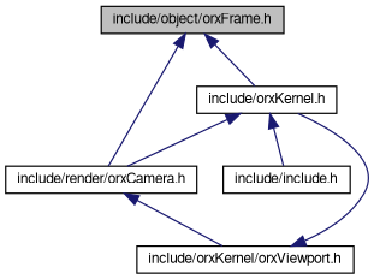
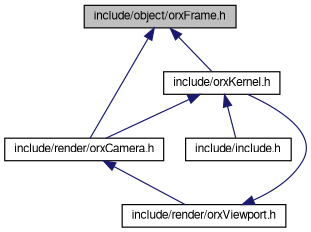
  digraph {
    node [color=black fontname=FreeSans fontsize=10 shape=record]
    edge [color=midnightblue dir=back fontname=FreeSans fontsize=10 labelfontname=FreeSans labelfontsize=10 style=solid]
    n1 [fillcolor=grey75 fontcolor=black height=0.2 label="include/object/orxFrame.h" style=filled width=0.4]
    n2 [height=0.2 label="include/orxKernel.h" width=0.4]
    n3 [height=0.2 label="include/render/orxCamera.h" width=0.4]
    n4 [height=0.2 label="include/include.h" width=0.4]
-   n5 [height=0.2 label="include/orxKernel/orxViewport.h" width=0.4]
+   n5 [height=0.2 label="include/render/orxViewport.h" width=0.4]
    n1 -> n2
    n1 -> n3
    n2 -> n3
    n2 -> n4
    n3 -> n5
    n5 -> n2
  }
